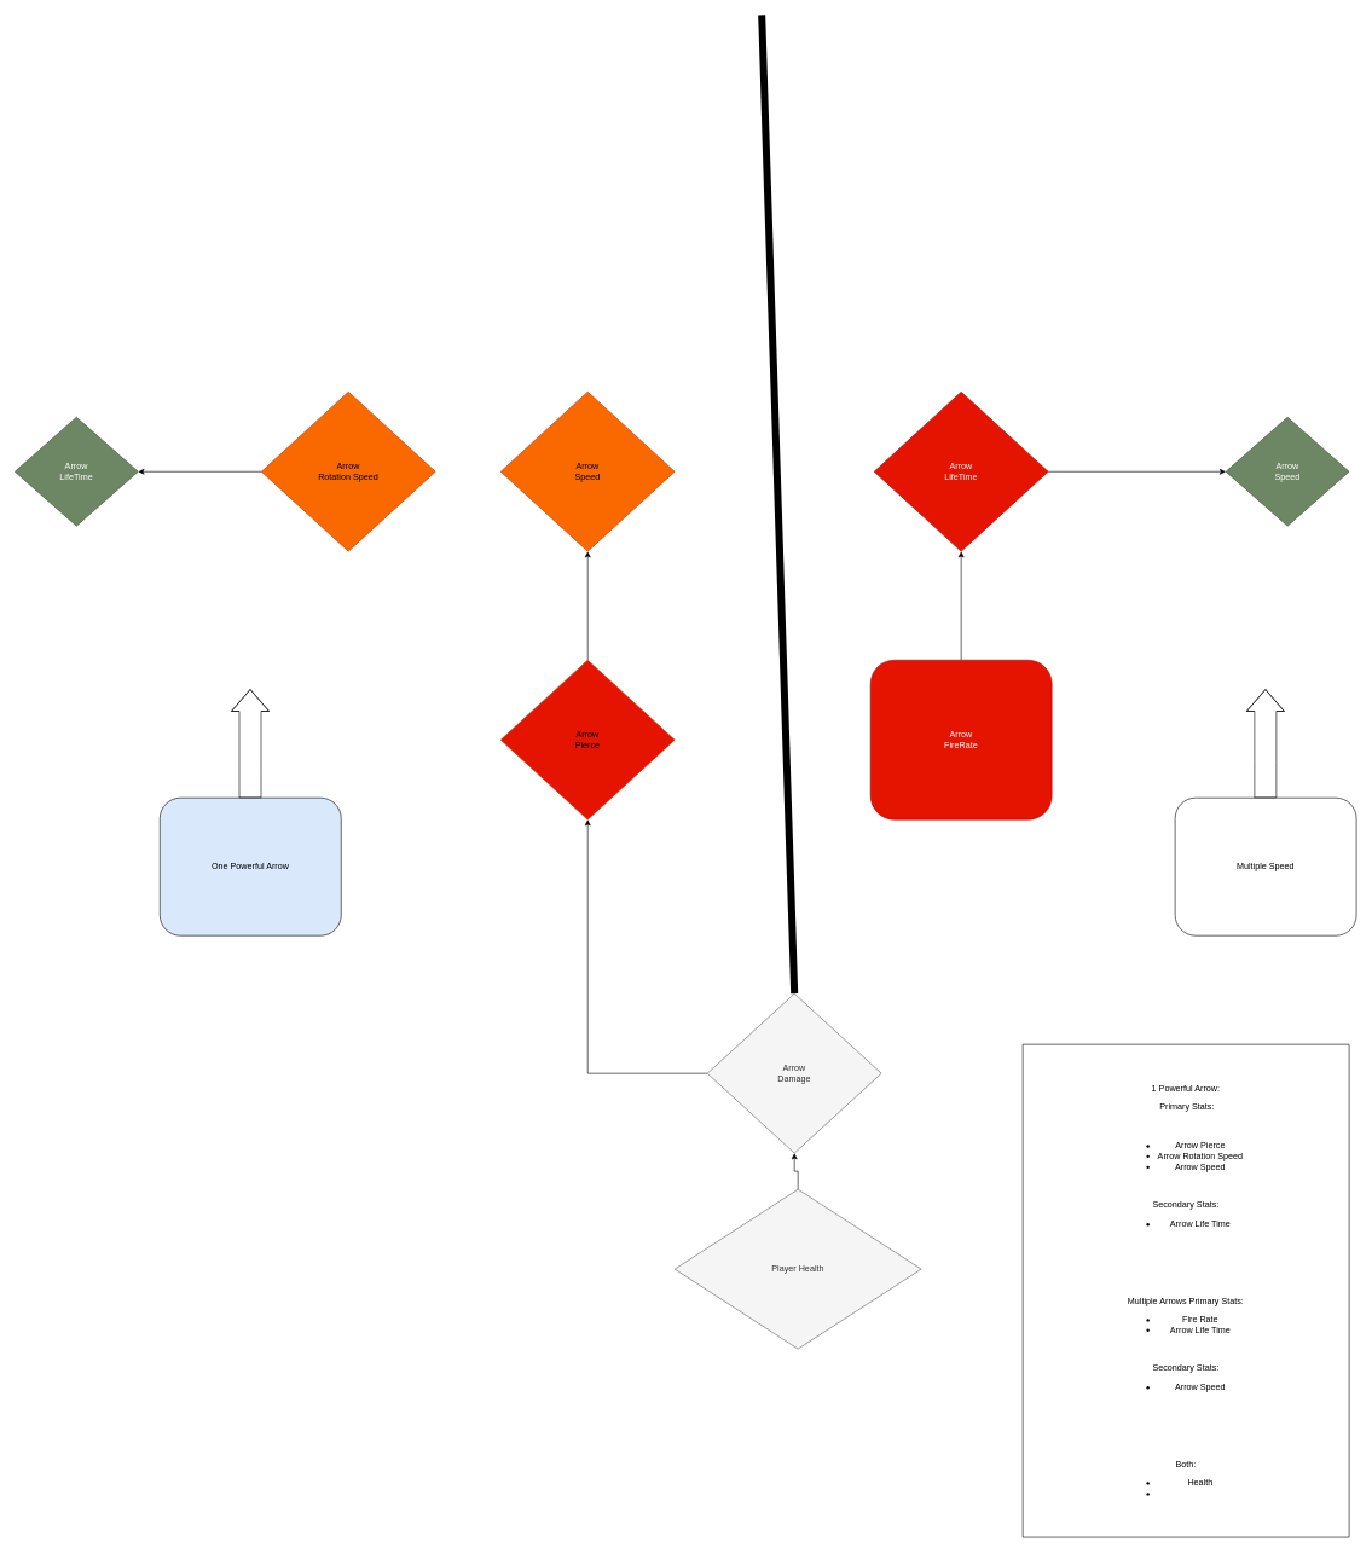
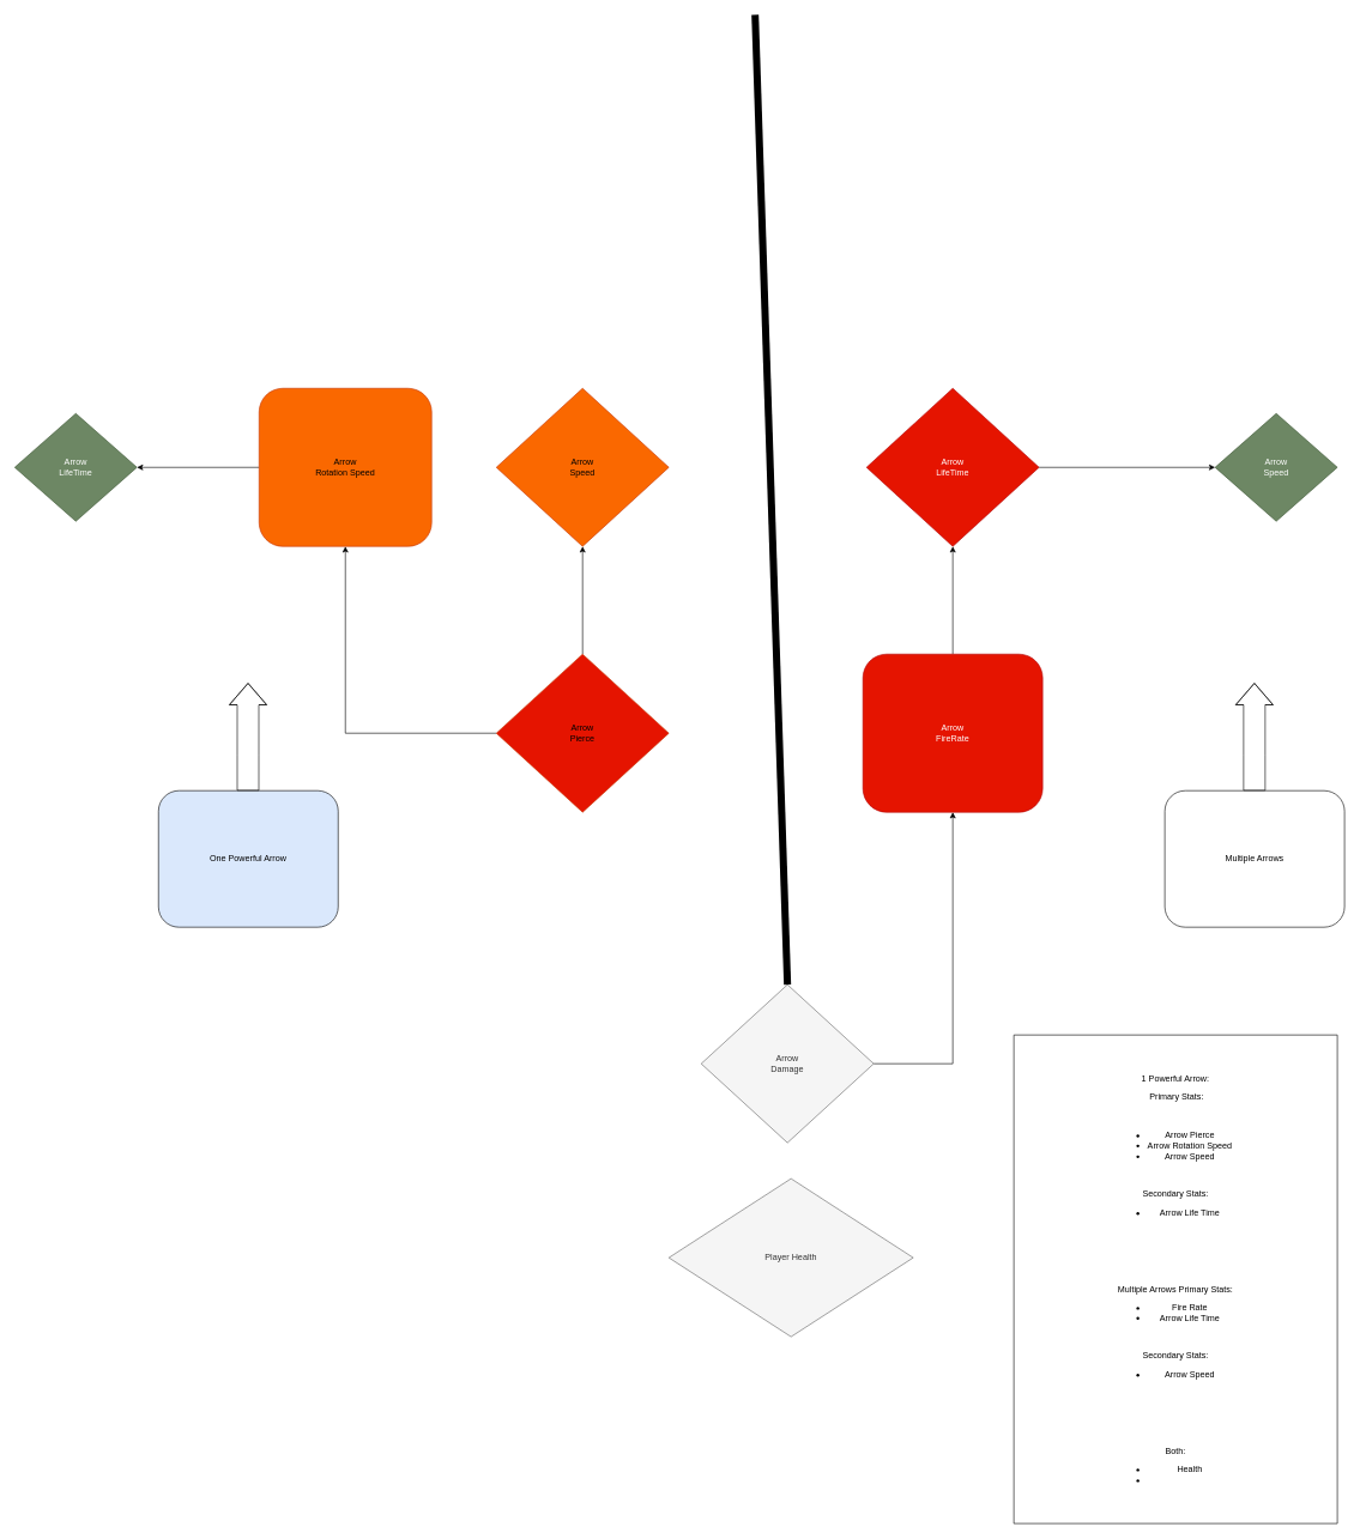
  <mxCell id="0" />
  <mxCell id="1" parent="0" />
  <mxCell id="2" value="Arrow&lt;br&gt;Speed" style="rhombus;whiteSpace=wrap;html=1;fillColor=#6d8764;fontColor=#ffffff;strokeColor=#3A5431;" vertex="1" parent="1"><mxGeometry x="1690" y="575" width="170" height="150" as="geometry" /></mxCell>
  <mxCell id="3" style="edgeStyle=orthogonalEdgeStyle;rounded=0;orthogonalLoop=1;jettySize=auto;html=1;exitX=1;exitY=0.5;exitDx=0;exitDy=0;entryX=0;entryY=0.5;entryDx=0;entryDy=0;" edge="1" parent="1" source="4" target="2"><mxGeometry relative="1" as="geometry" /></mxCell>
  <mxCell id="4" value="Arrow&lt;br&gt;LifeTime" style="rhombus;whiteSpace=wrap;html=1;fillColor=#e51400;fontColor=#ffffff;strokeColor=#B20000;" vertex="1" parent="1"><mxGeometry x="1205" y="540" width="240" height="220" as="geometry" /></mxCell>
  <mxCell id="5" style="edgeStyle=orthogonalEdgeStyle;rounded=0;orthogonalLoop=1;jettySize=auto;html=1;exitX=0;exitY=0.5;exitDx=0;exitDy=0;" edge="1" parent="1" source="6" target="18"><mxGeometry relative="1" as="geometry" /></mxCell>
- <mxCell id="6" value="Arrow&lt;br&gt;Rotation Speed" style="rhombus;whiteSpace=wrap;html=1;fillColor=#fa6800;fontColor=#000000;strokeColor=#C73500;" vertex="1" parent="1"><mxGeometry x="360" y="540" width="240" height="220" as="geometry" /></mxCell>
- <mxCell id="7" style="edgeStyle=orthogonalEdgeStyle;rounded=0;orthogonalLoop=1;jettySize=auto;html=1;exitX=0.5;exitY=0;exitDx=0;exitDy=0;" edge="1" parent="1" source="8" target="11"><mxGeometry relative="1" as="geometry" /></mxCell>
+ <mxCell id="6" value="Arrow&lt;br&gt;Rotation Speed" style="whiteSpace=wrap;html=1;fillColor=#fa6800;fontColor=#000000;strokeColor=#C73500;rounded=1;" vertex="1" parent="1"><mxGeometry x="360" y="540" width="240" height="220" as="geometry" /></mxCell>
  <mxCell id="8" value="Player Health" style="rhombus;whiteSpace=wrap;html=1;fillColor=#f5f5f5;strokeColor=#666666;fontColor=#333333;" vertex="1" parent="1"><mxGeometry x="930" y="1640" width="340" height="220" as="geometry" /></mxCell>
- <mxCell id="9" style="edgeStyle=orthogonalEdgeStyle;rounded=0;orthogonalLoop=1;jettySize=auto;html=1;exitX=0;exitY=0.5;exitDx=0;exitDy=0;entryX=0.5;entryY=1;entryDx=0;entryDy=0;" edge="1" parent="1" source="11" target="14"><mxGeometry relative="1" as="geometry" /></mxCell>
+ <mxCell id="10" style="edgeStyle=orthogonalEdgeStyle;rounded=0;orthogonalLoop=1;jettySize=auto;html=1;exitX=1;exitY=0.5;exitDx=0;exitDy=0;" edge="1" parent="1" source="11" target="16"><mxGeometry relative="1" as="geometry" /></mxCell>
  <mxCell id="11" value="Arrow&lt;br&gt;Damage" style="rhombus;whiteSpace=wrap;html=1;fillColor=#f5f5f5;fontColor=#333333;strokeColor=#666666;" vertex="1" parent="1"><mxGeometry x="975" y="1370" width="240" height="220" as="geometry" /></mxCell>
  <mxCell id="12" style="edgeStyle=orthogonalEdgeStyle;rounded=0;orthogonalLoop=1;jettySize=auto;html=1;exitX=0.5;exitY=0;exitDx=0;exitDy=0;entryX=0.5;entryY=1;entryDx=0;entryDy=0;" edge="1" parent="1" source="14" target="17"><mxGeometry relative="1" as="geometry" /></mxCell>
+ <mxCell id="13" style="edgeStyle=orthogonalEdgeStyle;rounded=0;orthogonalLoop=1;jettySize=auto;html=1;exitX=0;exitY=0.5;exitDx=0;exitDy=0;" edge="1" parent="1" source="14" target="6"><mxGeometry relative="1" as="geometry" /></mxCell>
  <mxCell id="14" value="Arrow&lt;br&gt;Pierce" style="rhombus;whiteSpace=wrap;html=1;fillColor=#e51400;fontColor=#000000;strokeColor=#C73500;" vertex="1" parent="1"><mxGeometry x="690" y="910" width="240" height="220" as="geometry" /></mxCell>
  <mxCell id="15" style="edgeStyle=orthogonalEdgeStyle;rounded=0;orthogonalLoop=1;jettySize=auto;html=1;exitX=0.5;exitY=0;exitDx=0;exitDy=0;" edge="1" parent="1" source="16" target="4"><mxGeometry relative="1" as="geometry" /></mxCell>
  <mxCell id="16" value="Arrow&lt;br&gt;FireRate" style="whiteSpace=wrap;html=1;fillColor=#e51400;fontColor=#ffffff;strokeColor=#B20000;rounded=1;" vertex="1" parent="1"><mxGeometry x="1200" y="910" width="250" height="220" as="geometry" /></mxCell>
  <mxCell id="17" value="Arrow&lt;br&gt;Speed" style="rhombus;whiteSpace=wrap;html=1;fillColor=#fa6800;fontColor=#000000;strokeColor=#C73500;" vertex="1" parent="1"><mxGeometry x="690" y="540" width="240" height="220" as="geometry" /></mxCell>
  <mxCell id="18" value="Arrow&lt;br&gt;LifeTime" style="rhombus;whiteSpace=wrap;html=1;fillColor=#6d8764;fontColor=#ffffff;strokeColor=#3A5431;" vertex="1" parent="1"><mxGeometry x="20" y="575" width="170" height="150" as="geometry" /></mxCell>
- <mxCell id="19" value="Multiple Speed" style="rounded=1;whiteSpace=wrap;html=1;" vertex="1" parent="1"><mxGeometry x="1620" y="1100" width="250" height="190" as="geometry" /></mxCell>
+ <mxCell id="19" value="Multiple Arrows" style="rounded=1;whiteSpace=wrap;html=1;" vertex="1" parent="1"><mxGeometry x="1620" y="1100" width="250" height="190" as="geometry" /></mxCell>
  <mxCell id="20" value="" style="shape=flexArrow;endArrow=classic;html=1;rounded=0;endWidth=20.833;endSize=9.658;width=30;" edge="1" parent="1"><mxGeometry width="50" height="50" relative="1" as="geometry"><mxPoint x="1744.58" y="1100" as="sourcePoint" /><mxPoint x="1744.58" y="950" as="targetPoint" /><Array as="points"><mxPoint x="1744.58" y="1050" /></Array></mxGeometry></mxCell>
  <mxCell id="21" value="One Powerful Arrow" style="rounded=1;whiteSpace=wrap;html=1;fillColor=#dae8fc;" vertex="1" parent="1"><mxGeometry y="1100" width="250" height="190" as="geometry" x="220" /></mxCell>
  <mxCell id="22" value="" style="shape=flexArrow;endArrow=classic;html=1;rounded=0;endWidth=20.833;endSize=9.658;width=30;" edge="1" parent="1"><mxGeometry width="50" height="50" relative="1" as="geometry"><mxPoint x="344.58" y="1100" as="sourcePoint" /><mxPoint x="344.58" y="950" as="targetPoint" /><Array as="points"><mxPoint x="344.58" y="1050" /></Array></mxGeometry></mxCell>
  <mxCell id="23" value="&lt;span data-teams=&quot;true&quot;&gt;&lt;p&gt;&lt;span style=&quot;font-size: inherit;&quot;&gt;1 Powerful Arrow:&lt;/span&gt;&lt;/p&gt;&lt;p&gt;&lt;span style=&quot;font-size: inherit;&quot;&gt;&amp;nbsp;Primary Stats:&lt;/span&gt;&lt;/p&gt;&lt;p&gt;&amp;nbsp;&lt;/p&gt;&lt;ul&gt;&lt;li&gt;&lt;span style=&quot;font-size: inherit;&quot;&gt;Arrow Pierce&lt;/span&gt;&lt;/li&gt;&lt;li&gt;&lt;span style=&quot;font-size: inherit;&quot;&gt;Arrow Rotation Speed&lt;/span&gt;&lt;/li&gt;&lt;li&gt;&lt;span style=&quot;font-size: inherit;&quot;&gt;Arrow Speed&lt;/span&gt;&lt;/li&gt;&lt;/ul&gt;&lt;p&gt;&amp;nbsp;&lt;/p&gt;&lt;p&gt;&lt;span style=&quot;font-size: inherit;&quot;&gt;Secondary Stats:&lt;/span&gt;&lt;/p&gt;&lt;ul&gt;&lt;li&gt;&lt;span style=&quot;font-size: inherit;&quot;&gt;Arrow Life Time&lt;/span&gt;&lt;/li&gt;&lt;/ul&gt;&lt;p&gt;&amp;nbsp;&lt;/p&gt;&lt;p&gt;&amp;nbsp;&lt;/p&gt;&lt;p&gt;&amp;nbsp;&lt;/p&gt;&lt;p&gt;&lt;span style=&quot;font-size: inherit;&quot;&gt;Multiple Arrows Primary Stats:&lt;/span&gt;&lt;/p&gt;&lt;ul&gt;&lt;li&gt;&lt;span style=&quot;font-size: inherit;&quot;&gt;Fire Rate&lt;/span&gt;&lt;/li&gt;&lt;li&gt;&lt;span style=&quot;font-size: inherit;&quot;&gt;Arrow Life Time&lt;/span&gt;&lt;/li&gt;&lt;/ul&gt;&lt;p&gt;&amp;nbsp;&lt;/p&gt;&lt;p&gt;&lt;span style=&quot;font-size: inherit;&quot;&gt;Secondary Stats:&lt;/span&gt;&lt;/p&gt;&lt;ul&gt;&lt;li&gt;&lt;span style=&quot;font-size: inherit;&quot;&gt;Arrow Speed&lt;/span&gt;&lt;/li&gt;&lt;/ul&gt;&lt;p&gt;&amp;nbsp;&lt;/p&gt;&lt;p&gt;&amp;nbsp;&lt;/p&gt;&lt;p&gt;&amp;nbsp;&lt;/p&gt;&lt;p&gt;&lt;span style=&quot;font-size: inherit;&quot;&gt;Both:&lt;/span&gt;&lt;/p&gt;&lt;ul&gt;&lt;li&gt;&lt;span style=&quot;font-size: inherit;&quot;&gt;Health&lt;/span&gt;&lt;/li&gt;&lt;li&gt;&amp;nbsp;&lt;/li&gt;&lt;/ul&gt;&lt;/span&gt;" style="shape=note;whiteSpace=wrap;html=1;backgroundOutline=1;darkOpacity=0.05;size=0;" vertex="1" parent="1"><mxGeometry x="1410" y="1440" width="450" height="680" as="geometry" /></mxCell>
  <mxCell id="24" value="" style="endArrow=none;html=1;rounded=0;strokeWidth=10;exitX=0.5;exitY=0;exitDx=0;exitDy=0;" edge="1" parent="1" source="11"><mxGeometry width="50" height="50" relative="1" as="geometry"><mxPoint x="1050" y="1290" as="sourcePoint" /><mxPoint x="1050" y="20" as="targetPoint" /></mxGeometry></mxCell>
